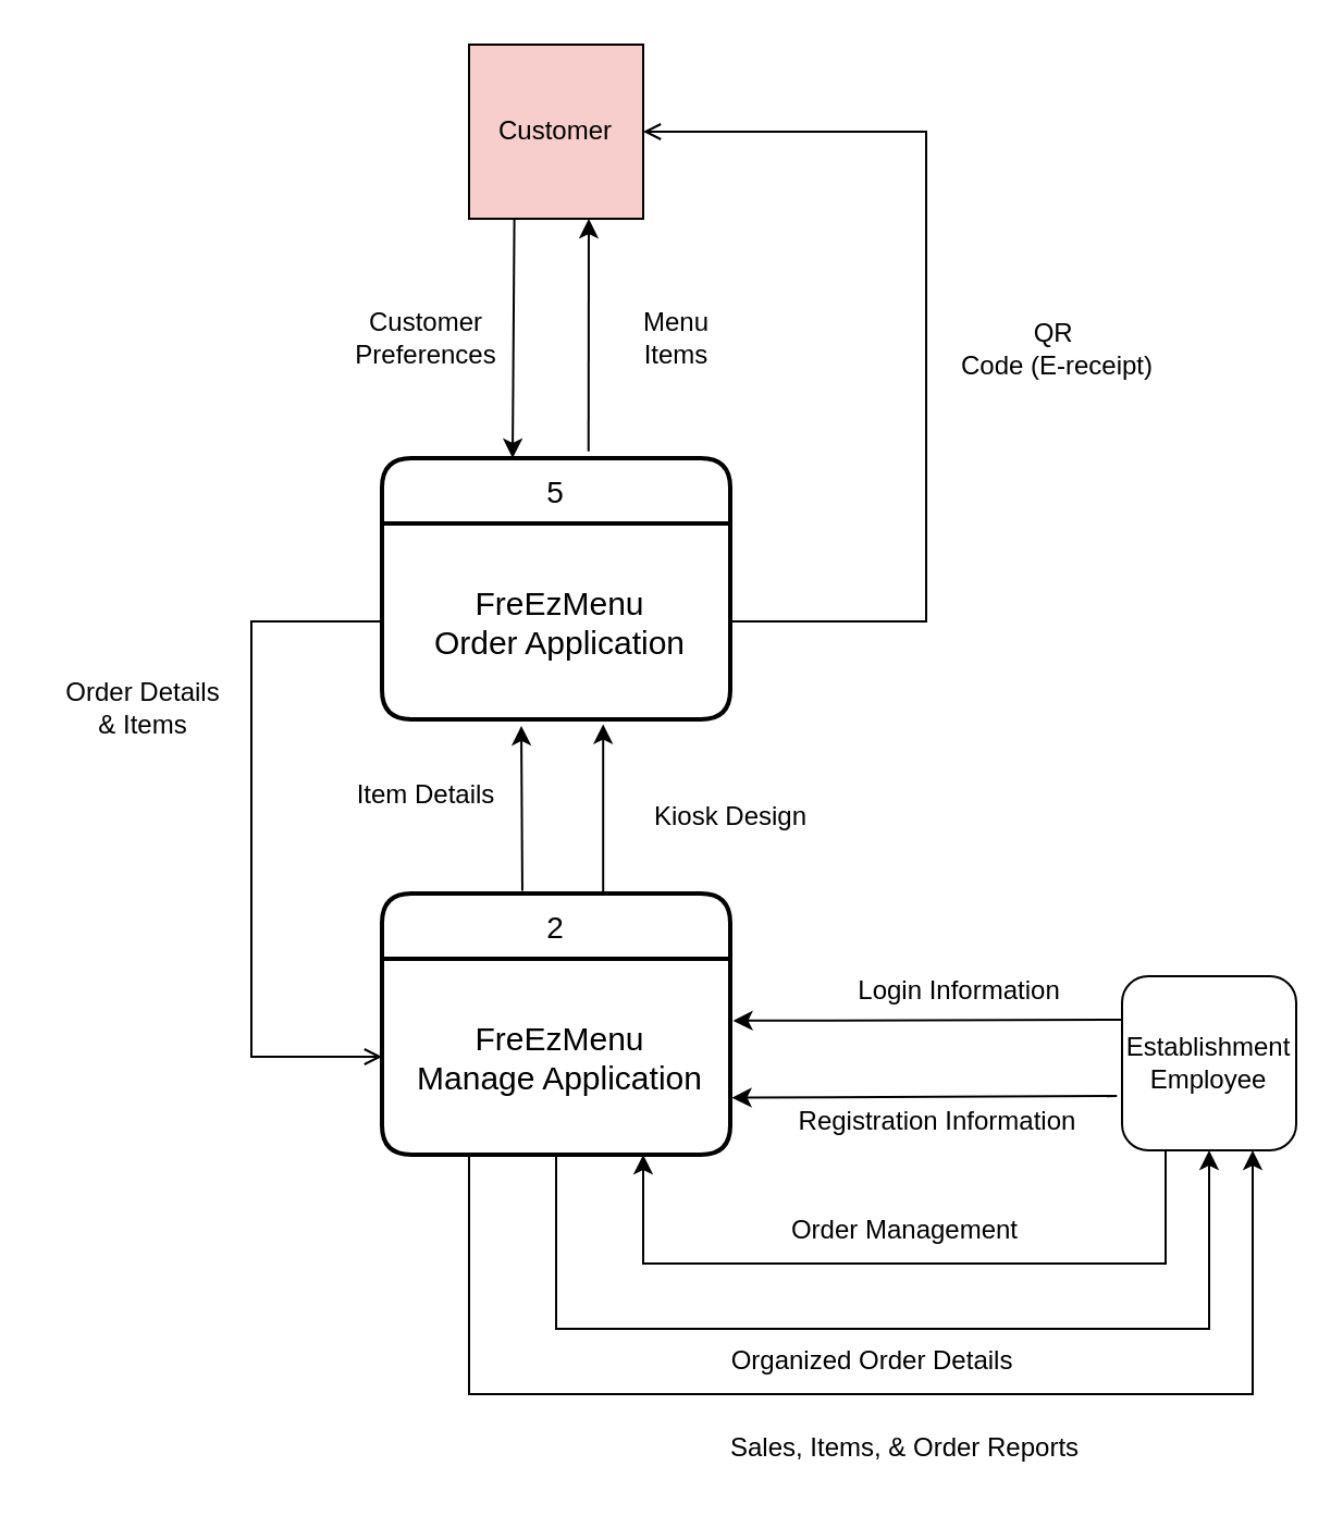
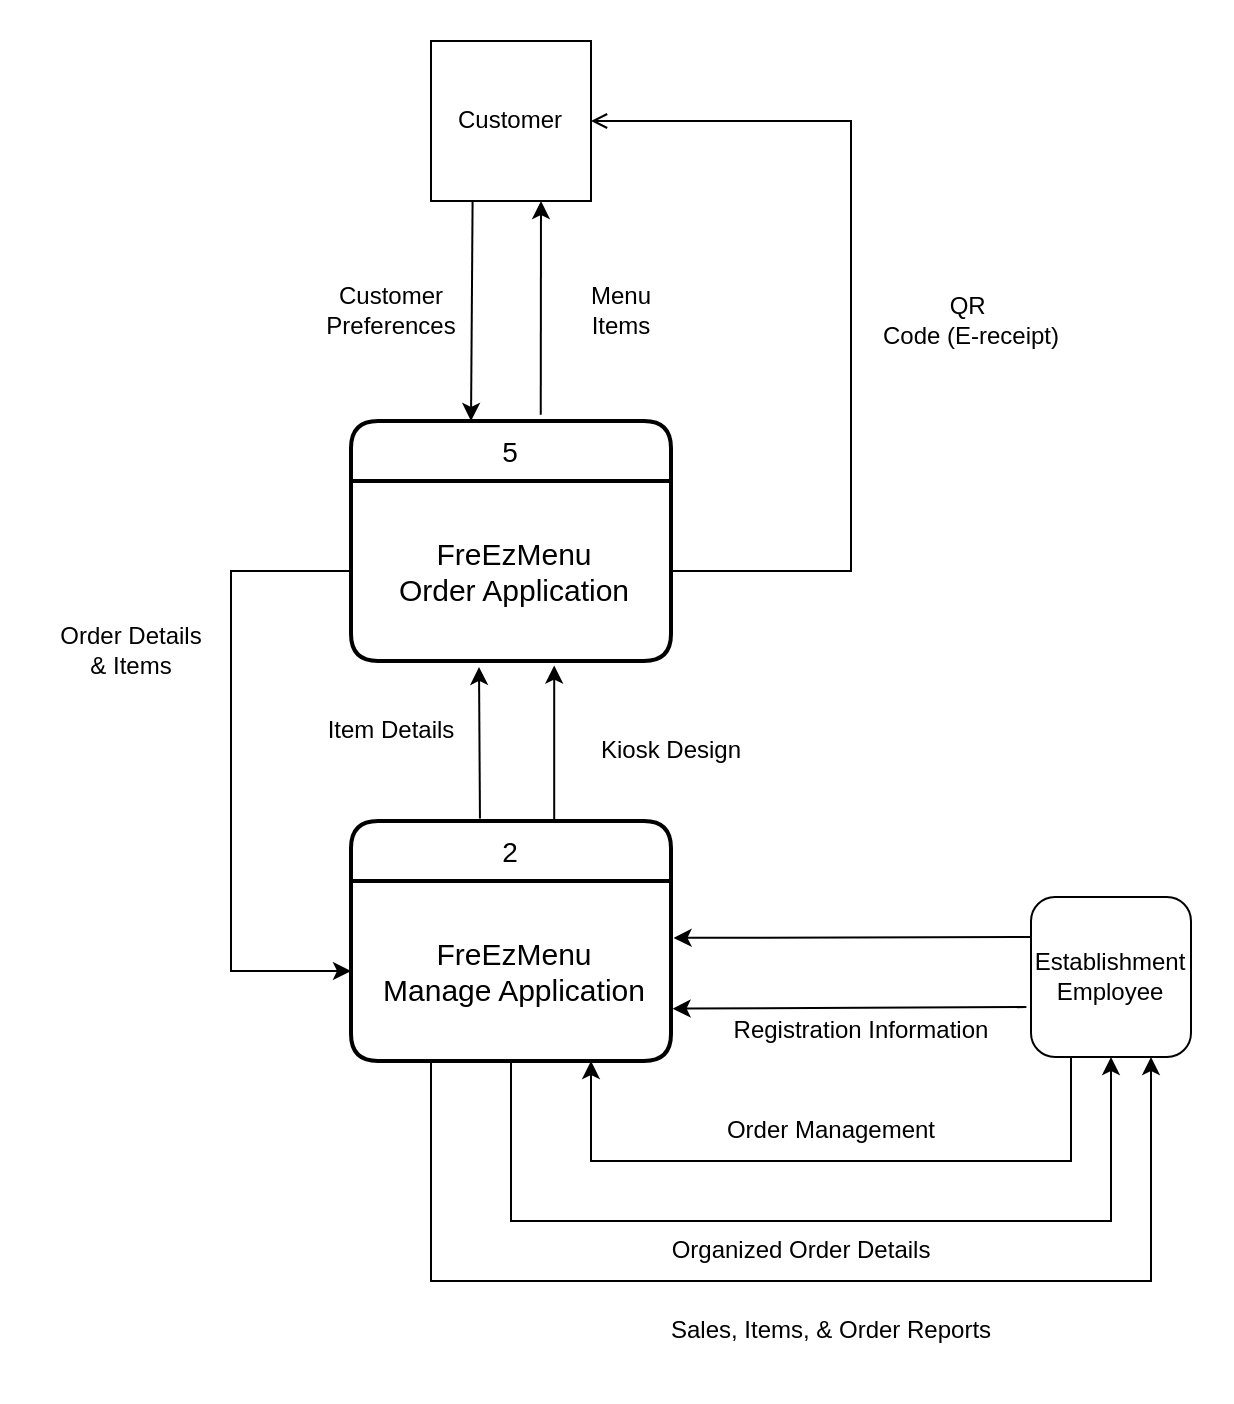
  <mxCell id="0" />
  <mxCell id="1" parent="0" />
- <mxCell id="2" value="Customer" style="whiteSpace=wrap;html=1;aspect=fixed;fillColor=#f8cecc;" parent="1" vertex="1"><mxGeometry x="215" y="20" width="80" height="80" as="geometry" /></mxCell>
+ <mxCell id="2" value="Customer" style="whiteSpace=wrap;html=1;aspect=fixed;" parent="1" vertex="1"><mxGeometry x="215" y="20" width="80" height="80" as="geometry" /></mxCell>
  <mxCell id="3" style="edgeStyle=none;rounded=0;html=1;exitX=0;exitY=0.25;exitDx=0;exitDy=0;entryX=1.008;entryY=0.316;entryDx=0;entryDy=0;entryPerimeter=0;" parent="1" source="4" target="8" edge="1"><mxGeometry relative="1" as="geometry" /></mxCell>
  <mxCell id="4" value="Establishment&lt;br&gt;Employee" style="whiteSpace=wrap;html=1;aspect=fixed;rounded=1;" parent="1" vertex="1"><mxGeometry x="515" y="448" width="80" height="80" as="geometry" /></mxCell>
  <mxCell id="5" value="5" style="swimlane;childLayout=stackLayout;horizontal=1;startSize=30;horizontalStack=0;rounded=1;fontSize=14;fontStyle=0;strokeWidth=2;resizeParent=0;resizeLast=1;shadow=0;dashed=0;align=center;" parent="1" vertex="1"><mxGeometry x="175" y="210" width="160" height="120" as="geometry" /></mxCell>
  <mxCell id="6" value="FreEzMenu&#10;Order Application" style="align=center;strokeColor=none;fillColor=none;spacingLeft=4;fontSize=15;verticalAlign=middle;resizable=0;rotatable=0;part=1;" parent="5" vertex="1"><mxGeometry y="30" width="160" height="90" as="geometry" /></mxCell>
  <mxCell id="7" value="2" style="swimlane;childLayout=stackLayout;horizontal=1;startSize=30;horizontalStack=0;rounded=1;fontSize=14;fontStyle=0;strokeWidth=2;resizeParent=0;resizeLast=1;shadow=0;dashed=0;align=center;" parent="1" vertex="1"><mxGeometry x="175" y="410" width="160" height="120" as="geometry" /></mxCell>
  <mxCell id="8" value="FreEzMenu&#10;Manage Application" style="align=center;strokeColor=none;fillColor=none;spacingLeft=4;fontSize=15;verticalAlign=middle;resizable=0;rotatable=0;part=1;" parent="7" vertex="1"><mxGeometry y="30" width="160" height="90" as="geometry" /></mxCell>
  <mxCell id="9" value="" style="endArrow=classic;html=1;entryX=0.635;entryY=1.025;entryDx=0;entryDy=0;entryPerimeter=0;exitX=0.635;exitY=0;exitDx=0;exitDy=0;exitPerimeter=0;" parent="1" source="7" target="6" edge="1"><mxGeometry width="50" height="50" relative="1" as="geometry"><mxPoint x="255" y="410" as="sourcePoint" /><mxPoint x="305" y="360" as="targetPoint" /></mxGeometry></mxCell>
- <mxCell id="10" value="" style="endArrow=open;html=1;exitX=0;exitY=0.5;exitDx=0;exitDy=0;entryX=0;entryY=0.5;entryDx=0;entryDy=0;rounded=0;" parent="1" source="6" target="8" edge="1"><mxGeometry width="50" height="50" relative="1" as="geometry"><mxPoint x="235" y="400" as="sourcePoint" /><mxPoint x="115" y="450" as="targetPoint" /><Array as="points"><mxPoint x="115" y="285" /><mxPoint x="115" y="485" /></Array></mxGeometry></mxCell>
+ <mxCell id="10" value="" style="endArrow=classic;html=1;exitX=0;exitY=0.5;exitDx=0;exitDy=0;entryX=0;entryY=0.5;entryDx=0;entryDy=0;rounded=0;" parent="1" source="6" target="8" edge="1"><mxGeometry width="50" height="50" relative="1" as="geometry"><mxPoint x="235" y="400" as="sourcePoint" /><mxPoint x="115" y="450" as="targetPoint" /><Array as="points"><mxPoint x="115" y="285" /><mxPoint x="115" y="485" /></Array></mxGeometry></mxCell>
  <mxCell id="11" value="" style="endArrow=none;html=1;exitX=0.75;exitY=1;exitDx=0;exitDy=0;entryX=0.25;entryY=1;entryDx=0;entryDy=0;rounded=0;startArrow=classic;startFill=1;endFill=0;" parent="1" source="8" target="4" edge="1"><mxGeometry width="50" height="50" relative="1" as="geometry"><mxPoint x="365" y="510" as="sourcePoint" /><mxPoint x="415" y="460" as="targetPoint" /><Array as="points"><mxPoint x="295" y="580" /><mxPoint x="535" y="580" /></Array></mxGeometry></mxCell>
  <mxCell id="12" value="" style="endArrow=classic;html=1;exitX=-0.029;exitY=0.688;exitDx=0;exitDy=0;exitPerimeter=0;entryX=1.005;entryY=0.709;entryDx=0;entryDy=0;entryPerimeter=0;" parent="1" source="4" target="8" edge="1"><mxGeometry width="50" height="50" relative="1" as="geometry"><mxPoint x="375" y="490" as="sourcePoint" /><mxPoint x="455" y="490.2" as="targetPoint" /></mxGeometry></mxCell>
  <mxCell id="13" value="Customer&lt;br&gt;Preferences" style="text;html=1;align=center;verticalAlign=middle;resizable=0;points=[];autosize=1;strokeColor=none;fillColor=none;" parent="1" vertex="1"><mxGeometry x="150" y="135" width="90" height="40" as="geometry" /></mxCell>
  <mxCell id="14" value="Menu&lt;br&gt;Items" style="text;html=1;align=center;verticalAlign=middle;resizable=0;points=[];autosize=1;strokeColor=none;fillColor=none;" parent="1" vertex="1"><mxGeometry x="285" y="135" width="50" height="40" as="geometry" /></mxCell>
  <mxCell id="15" value="Order Details&lt;br&gt;&amp;amp; Items" style="text;html=1;align=center;verticalAlign=middle;resizable=0;points=[];autosize=1;strokeColor=none;fillColor=none;" parent="1" vertex="1"><mxGeometry x="20" y="305" width="90" height="40" as="geometry" /></mxCell>
  <mxCell id="16" value="Kiosk Design" style="text;html=1;align=center;verticalAlign=middle;resizable=0;points=[];autosize=1;strokeColor=none;fillColor=none;" parent="1" vertex="1"><mxGeometry x="290" y="360" width="90" height="30" as="geometry" /></mxCell>
  <mxCell id="17" value="Organized Order Details" style="text;html=1;align=center;verticalAlign=middle;resizable=0;points=[];autosize=1;strokeColor=none;fillColor=none;" parent="1" vertex="1"><mxGeometry x="325" y="610" width="150" height="30" as="geometry" /></mxCell>
  <mxCell id="18" value="Order Management" style="text;html=1;align=center;verticalAlign=middle;resizable=0;points=[];autosize=1;strokeColor=none;fillColor=none;" parent="1" vertex="1"><mxGeometry x="350" y="550" width="130" height="30" as="geometry" /></mxCell>
  <mxCell id="19" value="" style="endArrow=classic;html=1;entryX=0.375;entryY=0;entryDx=0;entryDy=0;entryPerimeter=0;exitX=0.383;exitY=0.993;exitDx=0;exitDy=0;exitPerimeter=0;" parent="1" target="5" edge="1"><mxGeometry width="50" height="50" relative="1" as="geometry"><mxPoint x="235.8" y="100" as="sourcePoint" /><mxPoint x="235" y="180.39" as="targetPoint" /></mxGeometry></mxCell>
  <mxCell id="20" value="" style="endArrow=classic;html=1;entryX=0.635;entryY=1.025;entryDx=0;entryDy=0;entryPerimeter=0;exitX=0.593;exitY=-0.026;exitDx=0;exitDy=0;exitPerimeter=0;" parent="1" source="5" edge="1"><mxGeometry width="50" height="50" relative="1" as="geometry"><mxPoint x="270" y="177.75" as="sourcePoint" /><mxPoint x="270" y="100" as="targetPoint" /></mxGeometry></mxCell>
  <mxCell id="21" style="edgeStyle=none;html=1;exitX=0.5;exitY=1;exitDx=0;exitDy=0;rounded=0;entryX=0.5;entryY=1;entryDx=0;entryDy=0;" parent="1" source="8" target="4" edge="1"><mxGeometry relative="1" as="geometry"><mxPoint x="515" y="620" as="targetPoint" /><Array as="points"><mxPoint x="255" y="610" /><mxPoint x="555" y="610" /></Array></mxGeometry></mxCell>
  <mxCell id="22" style="edgeStyle=none;rounded=0;html=1;entryX=0.75;entryY=1;entryDx=0;entryDy=0;exitX=0.25;exitY=1;exitDx=0;exitDy=0;" parent="1" source="8" target="4" edge="1"><mxGeometry relative="1" as="geometry"><mxPoint x="565" y="600" as="targetPoint" /><Array as="points"><mxPoint x="215" y="640" /><mxPoint x="575" y="640" /></Array></mxGeometry></mxCell>
  <mxCell id="23" value="Sales, Items, &amp;amp; Order Reports" style="text;html=1;align=center;verticalAlign=middle;resizable=0;points=[];autosize=1;strokeColor=none;fillColor=none;" parent="1" vertex="1"><mxGeometry x="325" y="650" width="180" height="30" as="geometry" /></mxCell>
  <mxCell id="24" value="" style="endArrow=classic;html=1;entryX=0.4;entryY=1.033;entryDx=0;entryDy=0;entryPerimeter=0;exitX=0.403;exitY=-0.01;exitDx=0;exitDy=0;exitPerimeter=0;" parent="1" source="7" target="6" edge="1"><mxGeometry width="50" height="50" relative="1" as="geometry"><mxPoint x="286.6" y="420" as="sourcePoint" /><mxPoint x="286.6" y="342.25" as="targetPoint" /></mxGeometry></mxCell>
  <mxCell id="25" value="Item Details" style="text;html=1;align=center;verticalAlign=middle;resizable=0;points=[];autosize=1;strokeColor=none;fillColor=none;" parent="1" vertex="1"><mxGeometry x="150" y="350" width="90" height="30" as="geometry" /></mxCell>
  <mxCell id="26" style="edgeStyle=none;rounded=0;html=1;exitX=1;exitY=0.5;exitDx=0;exitDy=0;entryX=1;entryY=0.5;entryDx=0;entryDy=0;endArrow=open;" parent="1" source="6" target="2" edge="1"><mxGeometry relative="1" as="geometry"><mxPoint x="495" y="140" as="targetPoint" /><Array as="points"><mxPoint x="425" y="285" /><mxPoint x="425" y="60" /></Array></mxGeometry></mxCell>
  <mxCell id="27" value="QR&amp;nbsp;&lt;br&gt;Code (E-receipt)" style="text;html=1;align=center;verticalAlign=middle;resizable=0;points=[];autosize=1;strokeColor=none;fillColor=none;" parent="1" vertex="1"><mxGeometry x="430" y="140" width="110" height="40" as="geometry" /></mxCell>
- <mxCell id="28" value="Login Information" style="text;html=1;align=center;verticalAlign=middle;resizable=0;points=[];autosize=1;strokeColor=none;fillColor=none;" parent="1" vertex="1"><mxGeometry x="380" y="440" width="120" height="30" as="geometry" /></mxCell>
  <mxCell id="29" value="Registration Information" style="text;html=1;align=center;verticalAlign=middle;resizable=0;points=[];autosize=1;strokeColor=none;fillColor=none;" parent="1" vertex="1"><mxGeometry x="355" y="500" width="150" height="30" as="geometry" /></mxCell>
